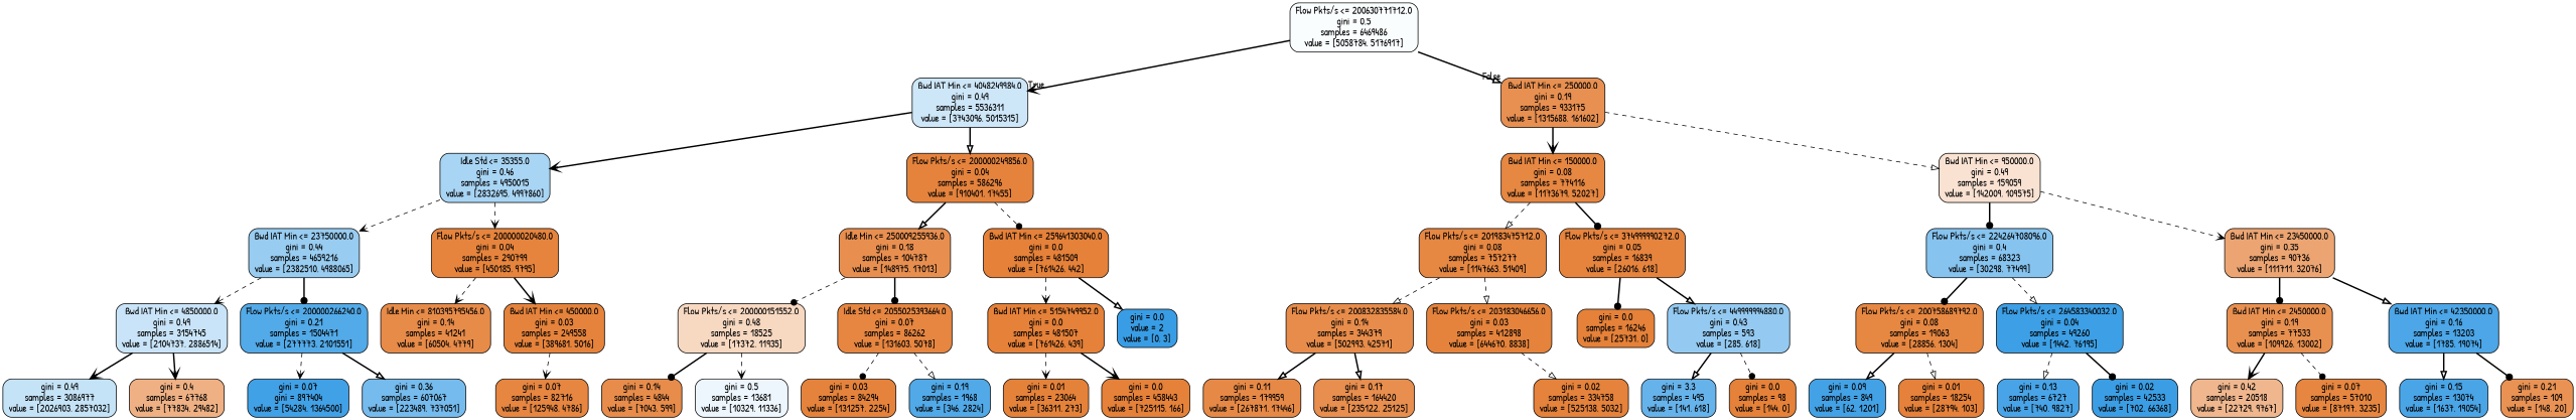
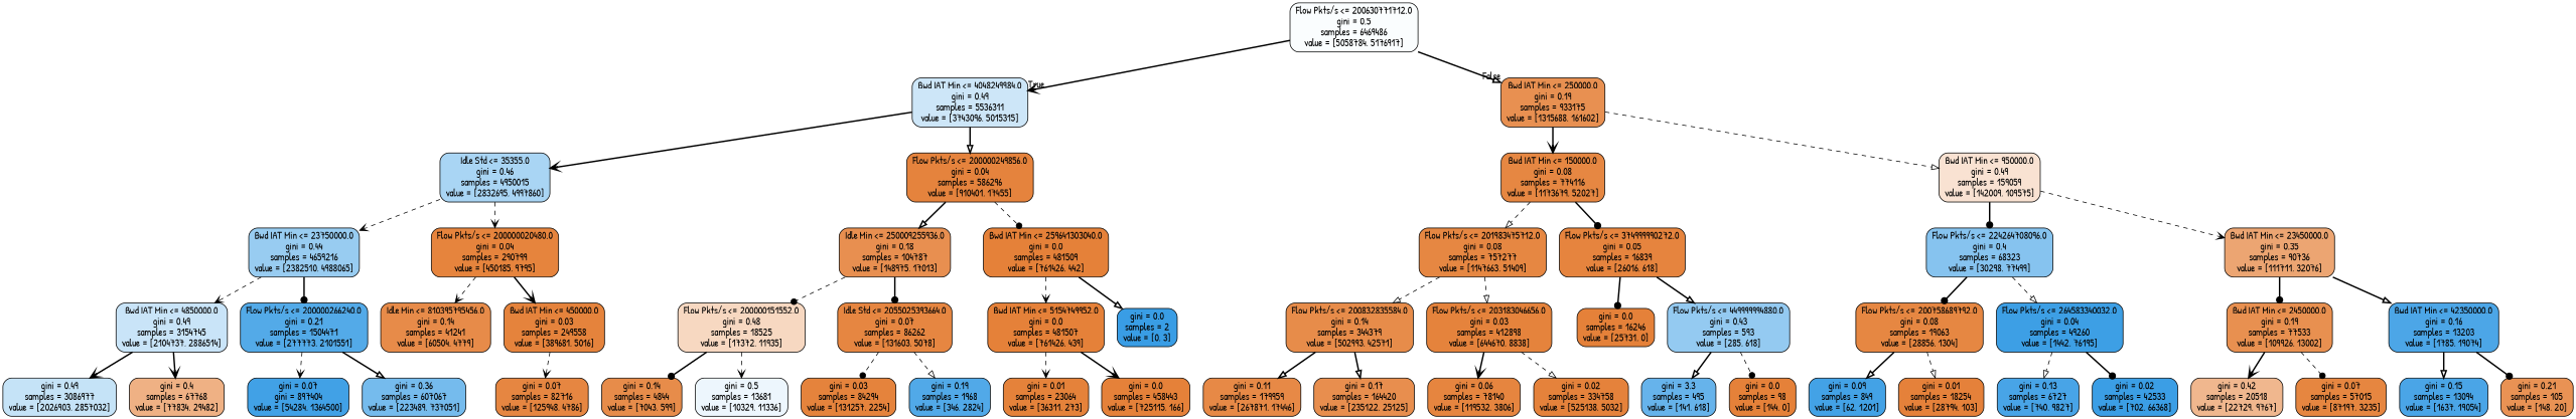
  digraph {
    fontname="Patrick Hand"
    node [color=black fillcolor="#e58139" fontname="Patrick Hand" shape=box style="filled, rounded"]
    edge [arrowhead=onormal fontname="Patrick Hand" style=bold]
    n1 [fillcolor="#fafdfe" label="Flow Pkts/s <= 200630771712.0\ngini = 0.5\nsamples = 6469486\nvalue = [5058784, 5176917]"]
    n2 [fillcolor="#cde6f8" label="Bwd IAT Min <= 4048249984.0\ngini = 0.49\nsamples = 5536311\nvalue = [3743096, 5015315]"]
    n3 [fillcolor="#e89051" label="Bwd IAT Min <= 250000.0\ngini = 0.19\nsamples = 933175\nvalue = [1315688, 161602]"]
    n4 [fillcolor="#a9d5f4" label="Idle Std <= 35355.0\ngini = 0.46\nsamples = 4950015\nvalue = [2832695, 4997860]"]
    n5 [fillcolor="#e5833d" label="Flow Pkts/s <= 200000249856.0\ngini = 0.04\nsamples = 586296\nvalue = [910401, 17455]"]
    n6 [fillcolor="#e68742" label="Bwd IAT Min <= 150000.0\ngini = 0.08\nsamples = 774116\nvalue = [1173679, 52027]"]
    n7 [fillcolor="#f9e2d2" label="Bwd IAT Min <= 950000.0\ngini = 0.49\nsamples = 159059\nvalue = [142009, 109575]"]
    n8 [fillcolor="#98ccf1" label="Bwd IAT Min <= 23750000.0\ngini = 0.44\nsamples = 4659216\nvalue = [2382510, 4988065]"]
    n9 [fillcolor="#e6843d" label="Flow Pkts/s <= 200000020480.0\ngini = 0.04\nsamples = 290799\nvalue = [450185, 9795]"]
    n10 [fillcolor="#e88f50" label="Idle Min <= 250009255936.0\ngini = 0.18\nsamples = 104787\nvalue = [148975, 17013]"]
    n11 [label="Bwd IAT Min <= 259641303040.0\ngini = 0.0\nsamples = 481509\nvalue = [761426, 442]"]
    n12 [fillcolor="#c9e4f8" label="Bwd IAT Min <= 4850000.0\ngini = 0.49\nsamples = 3154745\nvalue = [2104737, 2886514]"]
    n13 [fillcolor="#53aae8" label="Flow Pkts/s <= 200000266240.0\ngini = 0.21\nsamples = 1504471\nvalue = [277773, 2101551]"]
    n14 [fillcolor="#e78b49" label="Idle Min <= 810395795456.0\ngini = 0.14\nsamples = 41241\nvalue = [60504, 4779]"]
    n15 [fillcolor="#e5833c" label="Bwd IAT Min <= 450000.0\ngini = 0.03\nsamples = 249558\nvalue = [389681, 5016]"]
    n16 [fillcolor="#c5e3f7" label="gini = 0.49\nsamples = 3086977\nvalue = [2026903, 2857032]"]
    n17 [fillcolor="#efb184" label="gini = 0.4\nsamples = 67768\nvalue = [77834, 29482]"]
    n18 [fillcolor="#41a1e6" label="gini = 0.07\ngini = 897404\nvalue = [54284, 1364500]"]
    n19 [fillcolor="#75bbed" label="gini = 0.36\nsamples = 607067\nvalue = [223489, 737051]"]
    n20 [fillcolor="#e68641" label="gini = 0.07\nsamples = 82716\nvalue = [125948, 4786]"]
    n21 [fillcolor="#f7d8c1" label="Flow Pkts/s <= 200000151552.0\ngini = 0.48\nsamples = 18525\nvalue = [17372, 11935]"]
    n22 [fillcolor="#e68641" label="Idle Std <= 2055025393664.0\ngini = 0.07\nsamples = 86262\nvalue = [131603, 5078]"]
    n23 [label="Bwd IAT Min <= 5154749952.0\ngini = 0.0\nsamples = 481507\nvalue = [761426, 439]"]
-   n24 [fillcolor="#399de5" label="gini = 0.0\nvalue = 2\nvalue = [0, 3]"]
+   n24 [fillcolor="#399de5" label="gini = 0.0\nsamples = 2\nvalue = [0, 3]"]
    n25 [fillcolor="#e78c4a" label="gini = 0.14\nsamples = 4844\nvalue = [7043, 599]"]
    n26 [fillcolor="#edf6fd" label="gini = 0.5\nsamples = 13681\nvalue = [10329, 11336]"]
    n27 [fillcolor="#e5833c" label="gini = 0.03\nsamples = 84294\nvalue = [131257, 2254]"]
    n28 [fillcolor="#51a9e8" label="gini = 0.19\nsamples = 1968\nvalue = [346, 2824]"]
    n29 [fillcolor="#e5823a" label="gini = 0.01\nsamples = 23064\nvalue = [36311, 273]"]
    n30 [label="gini = 0.0\nsamples = 458443\nvalue = [725115, 166]"]
    n31 [fillcolor="#e68742" label="Flow Pkts/s <= 201983475712.0\ngini = 0.08\nsamples = 757277\nvalue = [1147663, 51409]"]
    n32 [fillcolor="#e6843e" label="Flow Pkts/s <= 374999990272.0\ngini = 0.05\nsamples = 16839\nvalue = [26016, 618]"]
    n33 [fillcolor="#86c3ef" label="Flow Pkts/s <= 224264708096.0\ngini = 0.4\nsamples = 68323\nvalue = [30298, 77499]"]
    n34 [fillcolor="#eca572" label="Bwd IAT Min <= 23450000.0\ngini = 0.35\nsamples = 90736\nvalue = [111711, 32076]"]
    n35 [fillcolor="#e78c4a" label="Flow Pkts/s <= 200832835584.0\ngini = 0.14\nsamples = 344379\nvalue = [502993, 42571]"]
    n36 [fillcolor="#e5833c" label="Flow Pkts/s <= 203183046656.0\ngini = 0.03\nsamples = 412898\nvalue = [644670, 8838]"]
    n37 [label="gini = 0.0\nsamples = 16246\nvalue = [25731, 0]"]
    n38 [fillcolor="#94caf1" label="Flow Pkts/s <= 449999994880.0\ngini = 0.43\nsamples = 593\nvalue = [285, 618]"]
    n39 [fillcolor="#e78946" label="gini = 0.11\nsamples = 179959\nvalue = [267871, 17446]"]
    n40 [fillcolor="#e88e4e" label="gini = 0.17\nsamples = 164420\nvalue = [235122, 25125]"]
+   n41 [fillcolor="#e6853f" label="gini = 0.06\nsamples = 78140\nvalue = [119532, 3806]"]
    n42 [fillcolor="#e5823b" label="gini = 0.02\nsamples = 334758\nvalue = [525138, 5032]"]
    n43 [fillcolor="#66b3eb" label="gini = 3.3\nsamples = 495\nvalue = [141, 618]"]
    n44 [label="gini = 0.0\nsamples = 98\nvalue = [144, 0]"]
    n45 [fillcolor="#e68742" label="Flow Pkts/s <= 200758689792.0\ngini = 0.08\nsamples = 19063\nvalue = [28856, 1304]"]
    n46 [fillcolor="#3d9fe5" label="Flow Pkts/s <= 264583340032.0\ngini = 0.04\nsamples = 49260\nvalue = [1442, 76195]"]
    n47 [fillcolor="#e89050" label="Bwd IAT Min <= 2450000.0\ngini = 0.19\nsamples = 77533\nvalue = [109926, 13002]"]
    n48 [fillcolor="#4ca6e7" label="Bwd IAT Min <= 42350000.0\ngini = 0.16\nsamples = 13203\nvalue = [1785, 19074]"]
    n49 [fillcolor="#43a2e6" label="gini = 0.09\nsamples = 849\nvalue = [62, 1201]"]
    n50 [fillcolor="#e5813a" label="gini = 0.01\nsamples = 18254\nvalue = [28794, 103]"]
    n51 [fillcolor="#48a4e7" label="gini = 0.13\nsamples = 6727\nvalue = [740, 9827]"]
    n52 [fillcolor="#3b9ee5" label="gini = 0.02\nsamples = 42533\nvalue = [702, 66368]"]
    n53 [fillcolor="#f0b78e" label="gini = 0.42\nsamples = 20518\nvalue = [22729, 9767]"]
-   n54 [fillcolor="#e68640" label="gini = 0.07\nsamples = 57010\nvalue = [87197, 3235]"]
-   n55 [fillcolor="#4aa5e7" label="gini = 0.15\nsamples = 13074\nvalue = [1637, 19054]"]
-   n56 [fillcolor="#e99254" label="gini = 0.21\nsamples = 109\nvalue = [148, 20]"]
+   n54 [fillcolor="#e68640" label="gini = 0.07\nsamples = 57015\nvalue = [87197, 3235]"]
+   n55 [fillcolor="#4aa5e7" label="gini = 0.15\nsamples = 13094\nvalue = [1637, 19054]"]
+   n56 [fillcolor="#e99254" label="gini = 0.21\nsamples = 105\nvalue = [148, 20]"]
    n1 -> n2 [arrowhead=vee headlabel=True labelangle=45 labeldistance=2.5]
    n1 -> n3 [headlabel=False labelangle=-45 labeldistance=2.5]
    n2 -> n4 [arrowhead=vee]
    n2 -> n5
    n3 -> n6 [arrowhead=vee]
    n3 -> n7 [style=dashed]
    n4 -> n8 [arrowhead=vee style=dashed]
    n4 -> n9 [arrowhead=vee style=dashed]
    n5 -> n10
    n5 -> n11 [arrowhead=dot style=dashed]
    n6 -> n31 [style=dashed]
    n6 -> n32 [arrowhead=dot]
    n7 -> n33 [arrowhead=dot]
    n7 -> n34 [arrowhead=vee style=dashed]
    n8 -> n12 [arrowhead=vee style=dashed]
    n8 -> n13 [arrowhead=dot]
    n9 -> n14 [arrowhead=vee style=dashed]
    n9 -> n15 [arrowhead=vee]
    n10 -> n21 [arrowhead=dot style=dashed]
    n10 -> n22 [arrowhead=dot]
    n11 -> n23 [arrowhead=vee style=dashed]
    n11 -> n24
    n12 -> n16 [arrowhead=vee]
    n12 -> n17 [arrowhead=vee]
    n13 -> n18 [arrowhead=vee style=dashed]
    n13 -> n19
    n15 -> n20 [arrowhead=vee style=dashed]
    n21 -> n25 [arrowhead=dot]
    n21 -> n26 [arrowhead=vee style=dashed]
    n22 -> n27 [arrowhead=dot style=dashed]
    n22 -> n28 [style=dashed]
    n23 -> n29 [arrowhead=vee style=dashed]
    n23 -> n30 [arrowhead=vee]
    n31 -> n35 [style=dashed]
    n31 -> n36 [style=dashed]
    n32 -> n37 [arrowhead=dot]
    n32 -> n38
    n33 -> n45 [arrowhead=dot]
    n33 -> n46 [style=dashed]
    n34 -> n47 [arrowhead=dot]
    n34 -> n48
    n35 -> n39
    n35 -> n40
+   n36 -> n41 [arrowhead=vee]
    n36 -> n42 [style=dashed]
    n38 -> n43
    n38 -> n44 [arrowhead=dot style=dashed]
    n45 -> n49
    n45 -> n50 [style=dashed]
    n46 -> n51 [style=dashed]
    n46 -> n52 [arrowhead=dot]
    n47 -> n53 [arrowhead=vee]
    n47 -> n54 [arrowhead=dot style=dashed]
    n48 -> n55
    n48 -> n56 [arrowhead=dot]
  }
